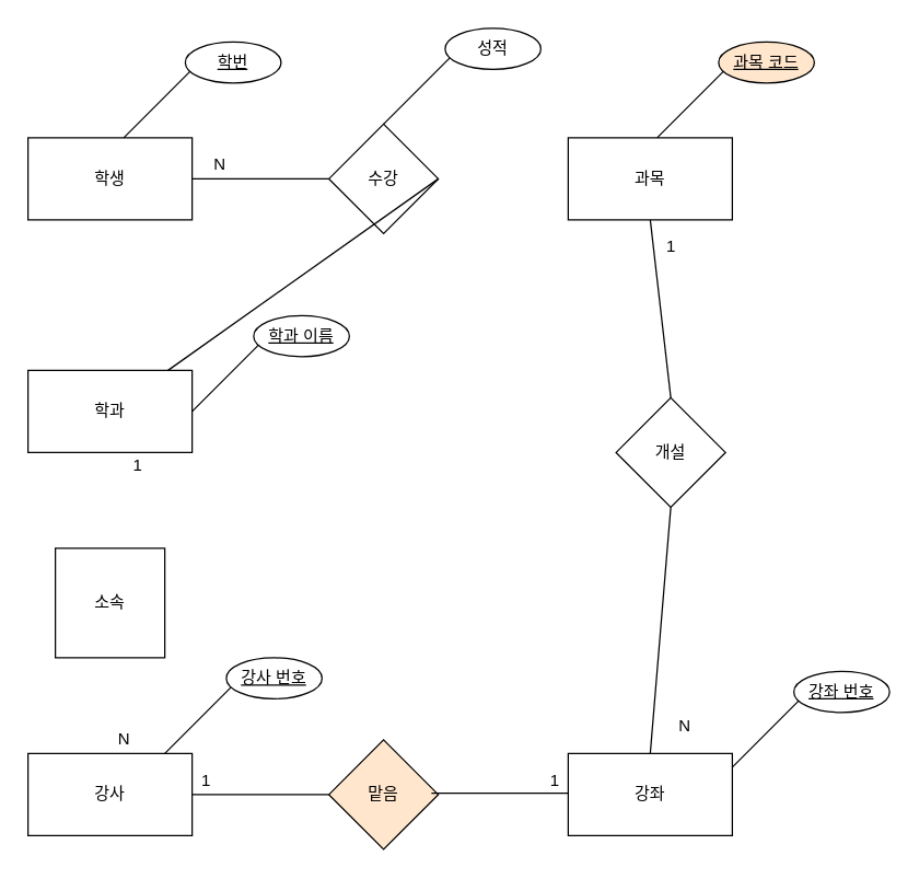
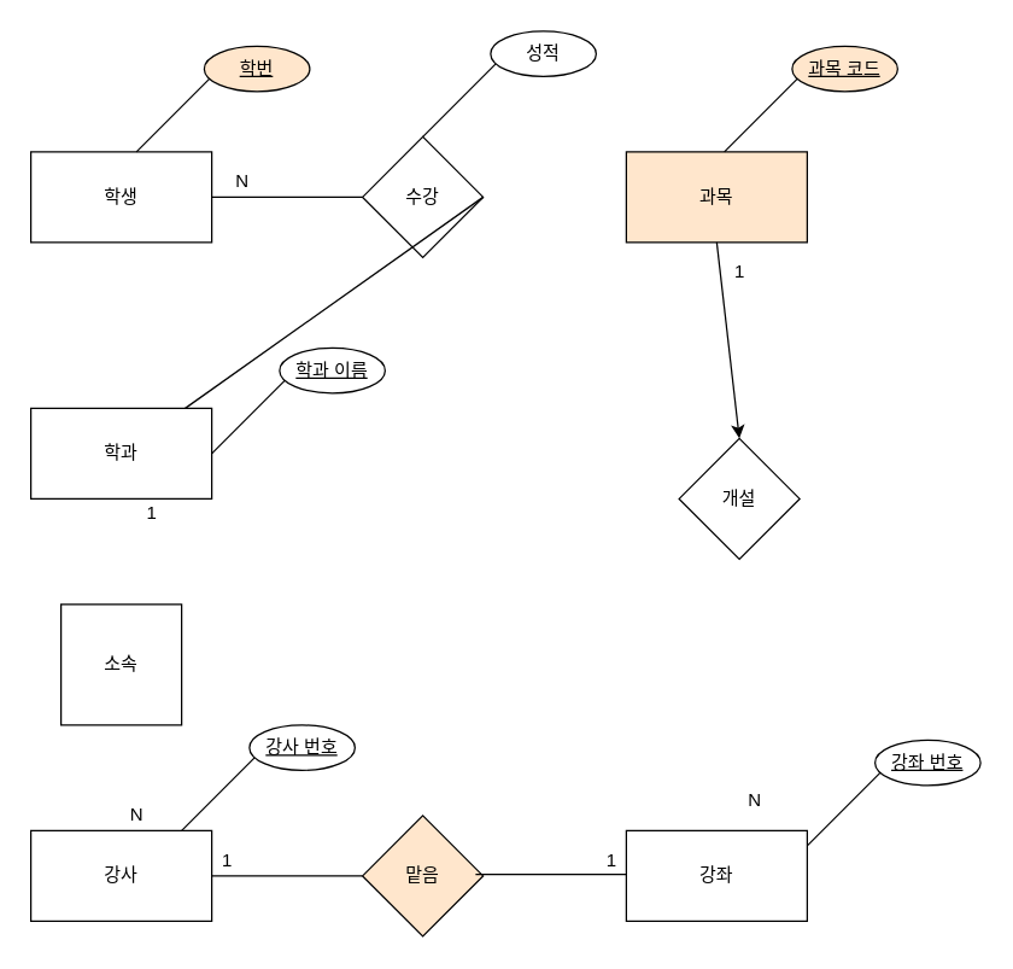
  <mxCell id="0" />
  <mxCell id="1" parent="0" />
  <mxCell id="2" value="학생" style="rounded=0;whiteSpace=wrap;html=1;" vertex="1" parent="1"><mxGeometry x="20" y="100" width="120" height="60" as="geometry" /></mxCell>
- <mxCell id="3" value="과목" style="rounded=0;whiteSpace=wrap;html=1;" vertex="1" parent="1"><mxGeometry x="415" y="100" width="120" height="60" as="geometry" /></mxCell>
+ <mxCell id="3" value="과목" style="rounded=0;whiteSpace=wrap;html=1;fillColor=#ffe6cc;" vertex="1" parent="1"><mxGeometry x="415" y="100" width="120" height="60" as="geometry" /></mxCell>
  <mxCell id="4" value="학과" style="rounded=0;whiteSpace=wrap;html=1;" vertex="1" parent="1"><mxGeometry x="20" y="270" width="120" height="60" as="geometry" /></mxCell>
  <mxCell id="5" value="수강" style="rhombus;whiteSpace=wrap;html=1;" vertex="1" parent="1"><mxGeometry x="240" y="90" width="80" height="80" as="geometry" /></mxCell>
  <mxCell id="6" value="" style="endArrow=none;html=1;rounded=0;exitX=1;exitY=0.5;exitDx=0;exitDy=0;" edge="1" parent="1" source="2"><mxGeometry width="50" height="50" relative="1" as="geometry"><mxPoint x="190" y="180" as="sourcePoint" /><mxPoint x="240" y="130" as="targetPoint" /></mxGeometry></mxCell>
  <mxCell id="7" value="N" style="text;html=1;align=center;verticalAlign=middle;resizable=0;points=[];autosize=1;strokeColor=none;fillColor=none;" vertex="1" parent="1"><mxGeometry x="150" y="110" width="20" height="20" as="geometry" /></mxCell>
  <mxCell id="8" value="" style="endArrow=none;html=1;rounded=0;exitX=1;exitY=0.5;exitDx=0;exitDy=0;" edge="1" parent="1" source="5" target="4"><mxGeometry width="50" height="50" relative="1" as="geometry"><mxPoint x="315" y="129" as="sourcePoint" /><mxPoint x="415" y="129" as="targetPoint" /></mxGeometry></mxCell>
  <mxCell id="9" value="강사" style="rounded=0;whiteSpace=wrap;html=1;" vertex="1" parent="1"><mxGeometry x="20" y="550" width="120" height="60" as="geometry" /></mxCell>
  <mxCell id="10" value="강좌" style="rounded=0;whiteSpace=wrap;html=1;" vertex="1" parent="1"><mxGeometry x="415" y="550" width="120" height="60" as="geometry" /></mxCell>
  <mxCell id="11" value="맡음" style="rhombus;whiteSpace=wrap;html=1;fillColor=#ffe6cc;" vertex="1" parent="1"><mxGeometry x="240" y="540" width="80" height="80" as="geometry" /></mxCell>
  <mxCell id="12" value="" style="endArrow=none;html=1;rounded=0;exitX=1;exitY=0.5;exitDx=0;exitDy=0;" edge="1" parent="1" source="9"><mxGeometry width="50" height="50" relative="1" as="geometry"><mxPoint x="190" y="630" as="sourcePoint" /><mxPoint x="240" y="580" as="targetPoint" /></mxGeometry></mxCell>
  <mxCell id="13" value="1" style="text;html=1;align=center;verticalAlign=middle;resizable=0;points=[];autosize=1;strokeColor=none;fillColor=none;" vertex="1" parent="1"><mxGeometry x="140" y="560" width="20" height="20" as="geometry" /></mxCell>
  <mxCell id="14" value="1" style="text;html=1;align=center;verticalAlign=middle;resizable=0;points=[];autosize=1;strokeColor=none;fillColor=none;" vertex="1" parent="1"><mxGeometry x="395" y="560" width="20" height="20" as="geometry" /></mxCell>
  <mxCell id="15" value="" style="endArrow=none;html=1;rounded=0;exitX=1;exitY=0.5;exitDx=0;exitDy=0;" edge="1" parent="1"><mxGeometry width="50" height="50" relative="1" as="geometry"><mxPoint x="315" y="579" as="sourcePoint" /><mxPoint x="415" y="579" as="targetPoint" /></mxGeometry></mxCell>
  <mxCell id="16" value="소속" style="whiteSpace=wrap;html=1;rounded=0;" vertex="1" parent="1"><mxGeometry x="40" y="400" width="80" height="80" as="geometry" /></mxCell>
  <mxCell id="17" value="1" style="text;html=1;align=center;verticalAlign=middle;resizable=0;points=[];autosize=1;strokeColor=none;fillColor=none;" vertex="1" parent="1"><mxGeometry x="90" y="330" width="20" height="20" as="geometry" /></mxCell>
  <mxCell id="18" value="N" style="text;html=1;align=center;verticalAlign=middle;resizable=0;points=[];autosize=1;strokeColor=none;fillColor=none;" vertex="1" parent="1"><mxGeometry x="80" y="530" width="20" height="20" as="geometry" /></mxCell>
  <mxCell id="19" value="개설" style="rhombus;whiteSpace=wrap;html=1;" vertex="1" parent="1"><mxGeometry x="450" y="290" width="80" height="80" as="geometry" /></mxCell>
- <mxCell id="20" value="" style="endArrow=none;html=1;rounded=0;exitX=0.5;exitY=1;exitDx=0;exitDy=0;entryX=0.5;entryY=0;entryDx=0;entryDy=0;" edge="1" parent="1" source="3" target="19"><mxGeometry width="50" height="50" relative="1" as="geometry"><mxPoint x="90" y="410" as="sourcePoint" /><mxPoint x="90" y="340" as="targetPoint" /></mxGeometry></mxCell>
- <mxCell id="21" value="" style="endArrow=none;html=1;rounded=0;exitX=0.5;exitY=1;exitDx=0;exitDy=0;entryX=0.5;entryY=0;entryDx=0;entryDy=0;" edge="1" parent="1" source="19" target="10"><mxGeometry width="50" height="50" relative="1" as="geometry"><mxPoint x="474.5" y="375" as="sourcePoint" /><mxPoint x="474.5" y="505" as="targetPoint" /></mxGeometry></mxCell>
+ <mxCell id="20" value="" style="endArrow=classic;html=1;rounded=0;exitX=0.5;exitY=1;exitDx=0;exitDy=0;entryX=0.5;entryY=0;entryDx=0;entryDy=0;" edge="1" parent="1" source="3" target="19"><mxGeometry width="50" height="50" relative="1" as="geometry"><mxPoint x="90" y="410" as="sourcePoint" /><mxPoint x="90" y="340" as="targetPoint" /></mxGeometry></mxCell>
  <mxCell id="22" value="1" style="text;html=1;align=center;verticalAlign=middle;resizable=0;points=[];autosize=1;strokeColor=none;fillColor=none;" vertex="1" parent="1"><mxGeometry x="480" y="170" width="20" height="20" as="geometry" /></mxCell>
  <mxCell id="23" value="N" style="text;html=1;align=center;verticalAlign=middle;resizable=0;points=[];autosize=1;strokeColor=none;fillColor=none;" vertex="1" parent="1"><mxGeometry x="490" y="520" width="20" height="20" as="geometry" /></mxCell>
  <mxCell id="24" value="" style="endArrow=none;html=1;rounded=0;" edge="1" parent="1"><mxGeometry width="50" height="50" relative="1" as="geometry"><mxPoint x="280" y="90" as="sourcePoint" /><mxPoint x="330" y="40" as="targetPoint" /><Array as="points"><mxPoint x="310" y="60" /></Array></mxGeometry></mxCell>
  <mxCell id="25" value="성적" style="ellipse;whiteSpace=wrap;html=1;" vertex="1" parent="1"><mxGeometry x="325" y="20" width="70" height="30" as="geometry" /></mxCell>
  <mxCell id="26" value="" style="endArrow=none;html=1;rounded=0;" edge="1" parent="1"><mxGeometry width="50" height="50" relative="1" as="geometry"><mxPoint x="90" y="100" as="sourcePoint" /><mxPoint x="140" y="50" as="targetPoint" /><Array as="points"><mxPoint x="120" y="70" /></Array></mxGeometry></mxCell>
- <mxCell id="27" value="&lt;u&gt;학번&lt;/u&gt;" style="ellipse;whiteSpace=wrap;html=1;" vertex="1" parent="1"><mxGeometry x="135" y="30" width="70" height="30" as="geometry" /></mxCell>
+ <mxCell id="27" value="&lt;u&gt;학번&lt;/u&gt;" style="ellipse;whiteSpace=wrap;html=1;fillColor=#ffe6cc;" vertex="1" parent="1"><mxGeometry x="135" y="30" width="70" height="30" as="geometry" /></mxCell>
  <mxCell id="28" value="" style="endArrow=none;html=1;rounded=0;" edge="1" parent="1"><mxGeometry width="50" height="50" relative="1" as="geometry"><mxPoint x="480" y="100" as="sourcePoint" /><mxPoint x="530" y="50" as="targetPoint" /><Array as="points"><mxPoint x="510" y="70" /></Array></mxGeometry></mxCell>
  <mxCell id="29" value="&lt;u&gt;과목 코드&lt;/u&gt;" style="ellipse;whiteSpace=wrap;html=1;fillColor=#ffe6cc;" vertex="1" parent="1"><mxGeometry x="525" y="30" width="70" height="30" as="geometry" /></mxCell>
  <mxCell id="30" value="" style="endArrow=none;html=1;rounded=0;" edge="1" parent="1"><mxGeometry width="50" height="50" relative="1" as="geometry"><mxPoint x="535" y="560" as="sourcePoint" /><mxPoint x="585" y="510" as="targetPoint" /><Array as="points"><mxPoint x="565" y="530" /></Array></mxGeometry></mxCell>
  <mxCell id="31" value="&lt;u&gt;강좌 번호&lt;/u&gt;" style="ellipse;whiteSpace=wrap;html=1;" vertex="1" parent="1"><mxGeometry x="580" y="490" width="70" height="30" as="geometry" /></mxCell>
  <mxCell id="32" value="" style="endArrow=none;html=1;rounded=0;" edge="1" parent="1"><mxGeometry width="50" height="50" relative="1" as="geometry"><mxPoint x="140" y="300" as="sourcePoint" /><mxPoint x="190" y="250" as="targetPoint" /><Array as="points"><mxPoint x="170" y="270" /></Array></mxGeometry></mxCell>
  <mxCell id="33" value="&lt;u&gt;학과 이름&lt;/u&gt;" style="ellipse;whiteSpace=wrap;html=1;" vertex="1" parent="1"><mxGeometry x="185" y="230" width="70" height="30" as="geometry" /></mxCell>
  <mxCell id="34" value="" style="endArrow=none;html=1;rounded=0;" edge="1" parent="1"><mxGeometry width="50" height="50" relative="1" as="geometry"><mxPoint x="120" y="550" as="sourcePoint" /><mxPoint x="170" y="500" as="targetPoint" /><Array as="points"><mxPoint x="150" y="520" /></Array></mxGeometry></mxCell>
  <mxCell id="35" value="&lt;u&gt;강사 번호&lt;/u&gt;" style="ellipse;whiteSpace=wrap;html=1;" vertex="1" parent="1"><mxGeometry x="165" y="480" width="70" height="30" as="geometry" /></mxCell>
